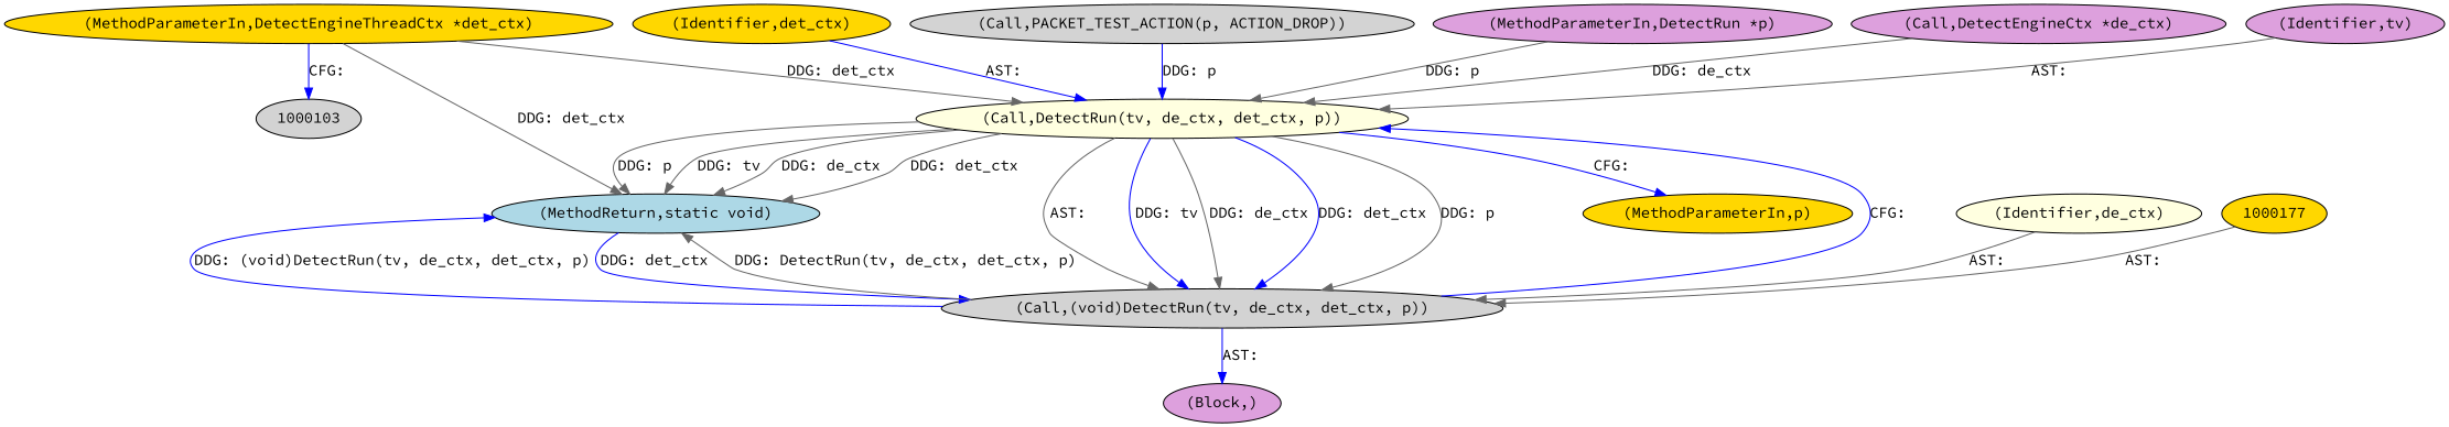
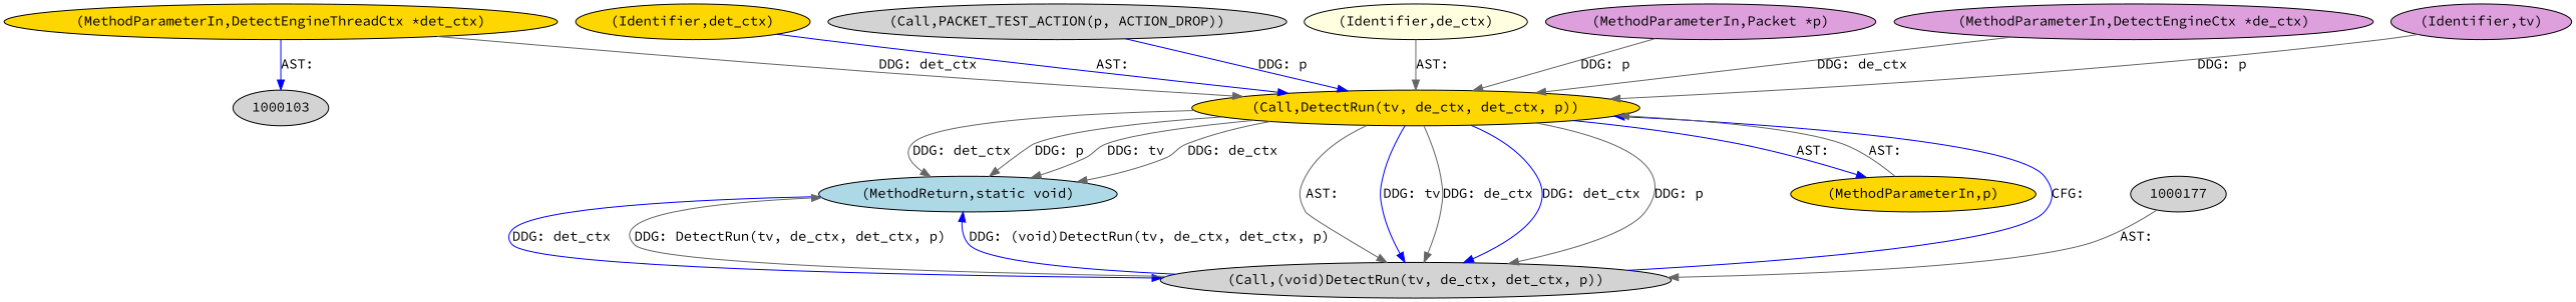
  digraph {
    fontname="Source Code Pro"
    node [fillcolor=lightgrey fontname="Source Code Pro" style=filled]
    edge [color=gray40 fontname="Source Code Pro"]
    n1 [fillcolor=gold label="(MethodParameterIn,DetectEngineThreadCtx *det_ctx)"]
-   n2 [fillcolor=lightyellow label="(Call,DetectRun(tv, de_ctx, det_ctx, p))"]
+   n2 [fillcolor=gold label="(Call,DetectRun(tv, de_ctx, det_ctx, p))"]
    n3 [fillcolor=lightblue label="(MethodReturn,static void)"]
    1000103
    n5 [label="(Call,(void)DetectRun(tv, de_ctx, det_ctx, p))"]
    n6 [fillcolor=gold label="(MethodParameterIn,p)"]
-   n7 [fillcolor=plum label="(Block,)"]
    n8 [fillcolor=gold label="(Identifier,det_ctx)"]
    n9 [label="(Call,PACKET_TEST_ACTION(p, ACTION_DROP))"]
    n10 [fillcolor=lightyellow label="(Identifier,de_ctx)"]
-   n11 [fillcolor=plum label="(MethodParameterIn,DetectRun *p)"]
-   n12 [fillcolor=plum label="(Call,DetectEngineCtx *de_ctx)"]
+   n11 [fillcolor=plum label="(MethodParameterIn,Packet *p)"]
+   n12 [fillcolor=plum label="(MethodParameterIn,DetectEngineCtx *de_ctx)"]
    n13 [fillcolor=plum label="(Identifier,tv)"]
-   1000177 [fillcolor=gold]
+   1000177
    n1 -> n2 [label="DDG: det_ctx"]
-   n1 -> n3 [label="DDG: det_ctx"]
-   n1 -> 1000103 [color=blue label="CFG: "]
+   n1 -> 1000103 [color=blue label="AST: "]
    n2 -> n3 [label="DDG: det_ctx"]
    n2 -> n3 [label="DDG: p"]
    n2 -> n3 [label="DDG: tv"]
    n2 -> n3 [label="DDG: de_ctx"]
    n2 -> n5 [label="AST: "]
    n2 -> n5 [color=blue label="DDG: tv"]
    n2 -> n5 [label="DDG: de_ctx"]
    n2 -> n5 [color=blue label="DDG: det_ctx"]
    n2 -> n5 [label="DDG: p"]
-   n2 -> n6 [color=blue label="CFG: "]
+   n2 -> n6 [color=blue label="AST: "]
    n3 -> n5 [color=blue label="DDG: det_ctx"]
    n5 -> n2 [color=blue label="CFG: "]
    n5 -> n3 [label="DDG: DetectRun(tv, de_ctx, det_ctx, p)"]
    n5 -> n3 [color=blue label="DDG: (void)DetectRun(tv, de_ctx, det_ctx, p)"]
-   n5 -> n7 [color=blue label="AST: "]
+   n6 -> n2 [label="AST: "]
    n8 -> n2 [color=blue label="AST: "]
    n9 -> n2 [color=blue label="DDG: p"]
-   n10 -> n5 [label="AST: "]
+   n10 -> n2 [label="AST: "]
    n11 -> n2 [label="DDG: p"]
    n12 -> n2 [label="DDG: de_ctx"]
-   n13 -> n2 [label="AST: "]
+   n13 -> n2 [label="DDG: p"]
    1000177 -> n5 [label="AST: "]
  }
